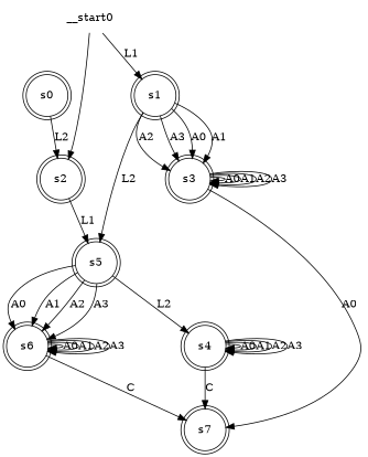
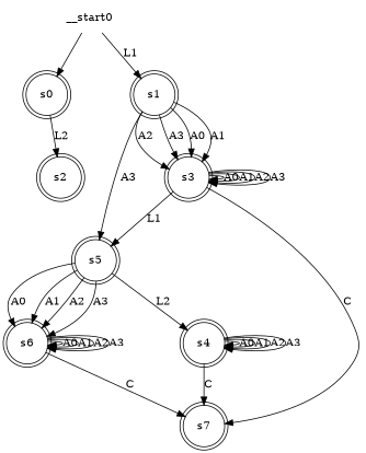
  digraph {
    node [shape=doublecircle]
    n1 [label=s0]
    n2 [label=s2]
    n3 [label=s1]
    n4 [label=s3]
    n5 [label=s5]
    n6 [label=s7]
    n7 [label=s4]
    n8 [label=s6]
    __start0 [shape=none]
    n1 -> n2 [label=L2]
-   n2 -> n5 [label=L1]
+   n4 -> n5 [label=L1]
    n3 -> n4 [label=A0]
    n3 -> n4 [label=A1]
    n3 -> n4 [label=A2]
    n3 -> n4 [label=A3]
-   n3 -> n5 [label=L2]
+   n3 -> n5 [label=A3]
    n4 -> n4 [label=A0]
    n4 -> n4 [label=A1]
    n4 -> n4 [label=A2]
    n4 -> n4 [label=A3]
-   n4 -> n6 [label=A0]
+   n4 -> n6 [label=C]
    n5 -> n7 [label=L2]
    n5 -> n8 [label=A0]
    n5 -> n8 [label=A1]
    n5 -> n8 [label=A2]
    n5 -> n8 [label=A3]
    n7 -> n6 [label=C]
    n7 -> n7 [label=A0]
    n7 -> n7 [label=A1]
    n7 -> n7 [label=A2]
    n7 -> n7 [label=A3]
    n8 -> n6 [label=C]
    n8 -> n8 [label=A0]
    n8 -> n8 [label=A1]
    n8 -> n8 [label=A2]
    n8 -> n8 [label=A3]
-   __start0 -> n2
+   __start0 -> n1
    __start0 -> n3 [label=L1]
  }
